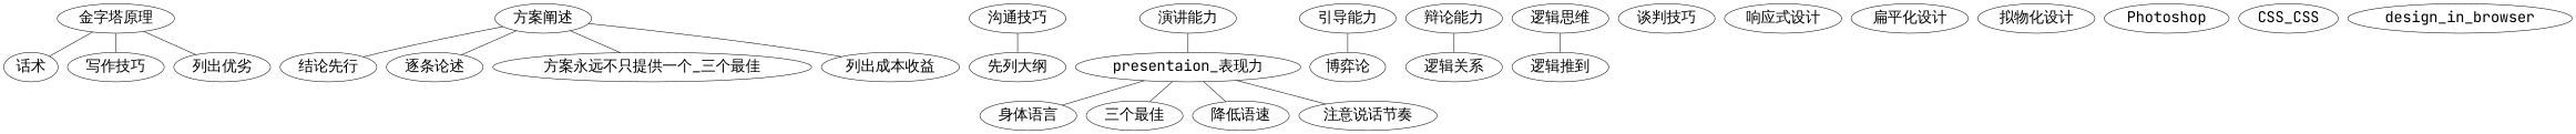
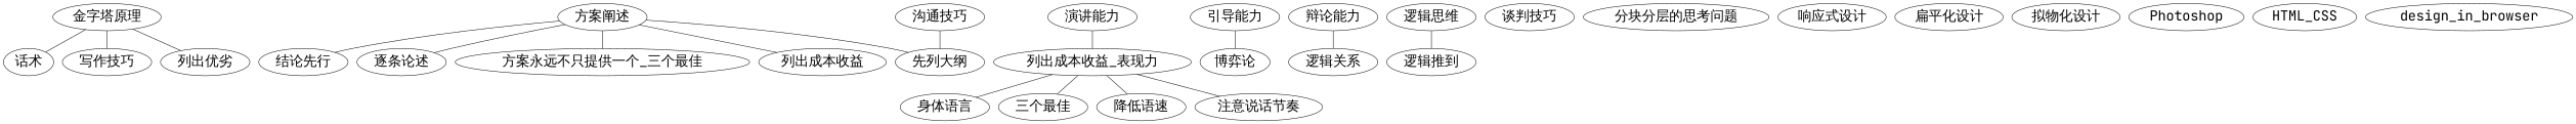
  graph {
    fontname="JetBrains Mono"
    node [fontname="JetBrains Mono" fontsize=28]
    edge [fontname="JetBrains Mono"]
    "金字塔原理"
    "话术"
    "写作技巧"
    "列出优劣"
    "方案阐述"
    "结论先行"
    "逐条论述"
    "先列大纲"
    "方案永远不只提供一个_三个最佳"
    "列出成本收益"
    "沟通技巧"
-   "presentaion_表现力"
+   "presentaion_表现力" [label="列出成本收益_表现力"]
    "身体语言"
    n14 [label="三个最佳"]
    "降低语速"
    "注意说话节奏"
    "演讲能力"
    "引导能力"
    "博弈论"
    "辩论能力"
    "逻辑关系"
    "逻辑思维"
    "逻辑推到"
    "谈判技巧"
+   "分块分层的思考问题"
    "响应式设计"
    "扁平化设计"
    "拟物化设计"
    Photoshop
-   HTML_CSS [label=CSS_CSS]
+   HTML_CSS
    design_in_browser
    "金字塔原理" -- "话术"
    "金字塔原理" -- "写作技巧"
    "金字塔原理" -- "列出优劣"
    "方案阐述" -- "结论先行"
    "方案阐述" -- "逐条论述"
+   "方案阐述" -- "先列大纲"
    "方案阐述" -- "方案永远不只提供一个_三个最佳"
    "方案阐述" -- "列出成本收益"
    "沟通技巧" -- "先列大纲"
    "presentaion_表现力" -- "身体语言"
    "presentaion_表现力" -- n14
    "presentaion_表现力" -- "降低语速"
    "presentaion_表现力" -- "注意说话节奏"
    "演讲能力" -- "presentaion_表现力"
    "引导能力" -- "博弈论"
    "辩论能力" -- "逻辑关系"
    "逻辑思维" -- "逻辑推到"
  }
